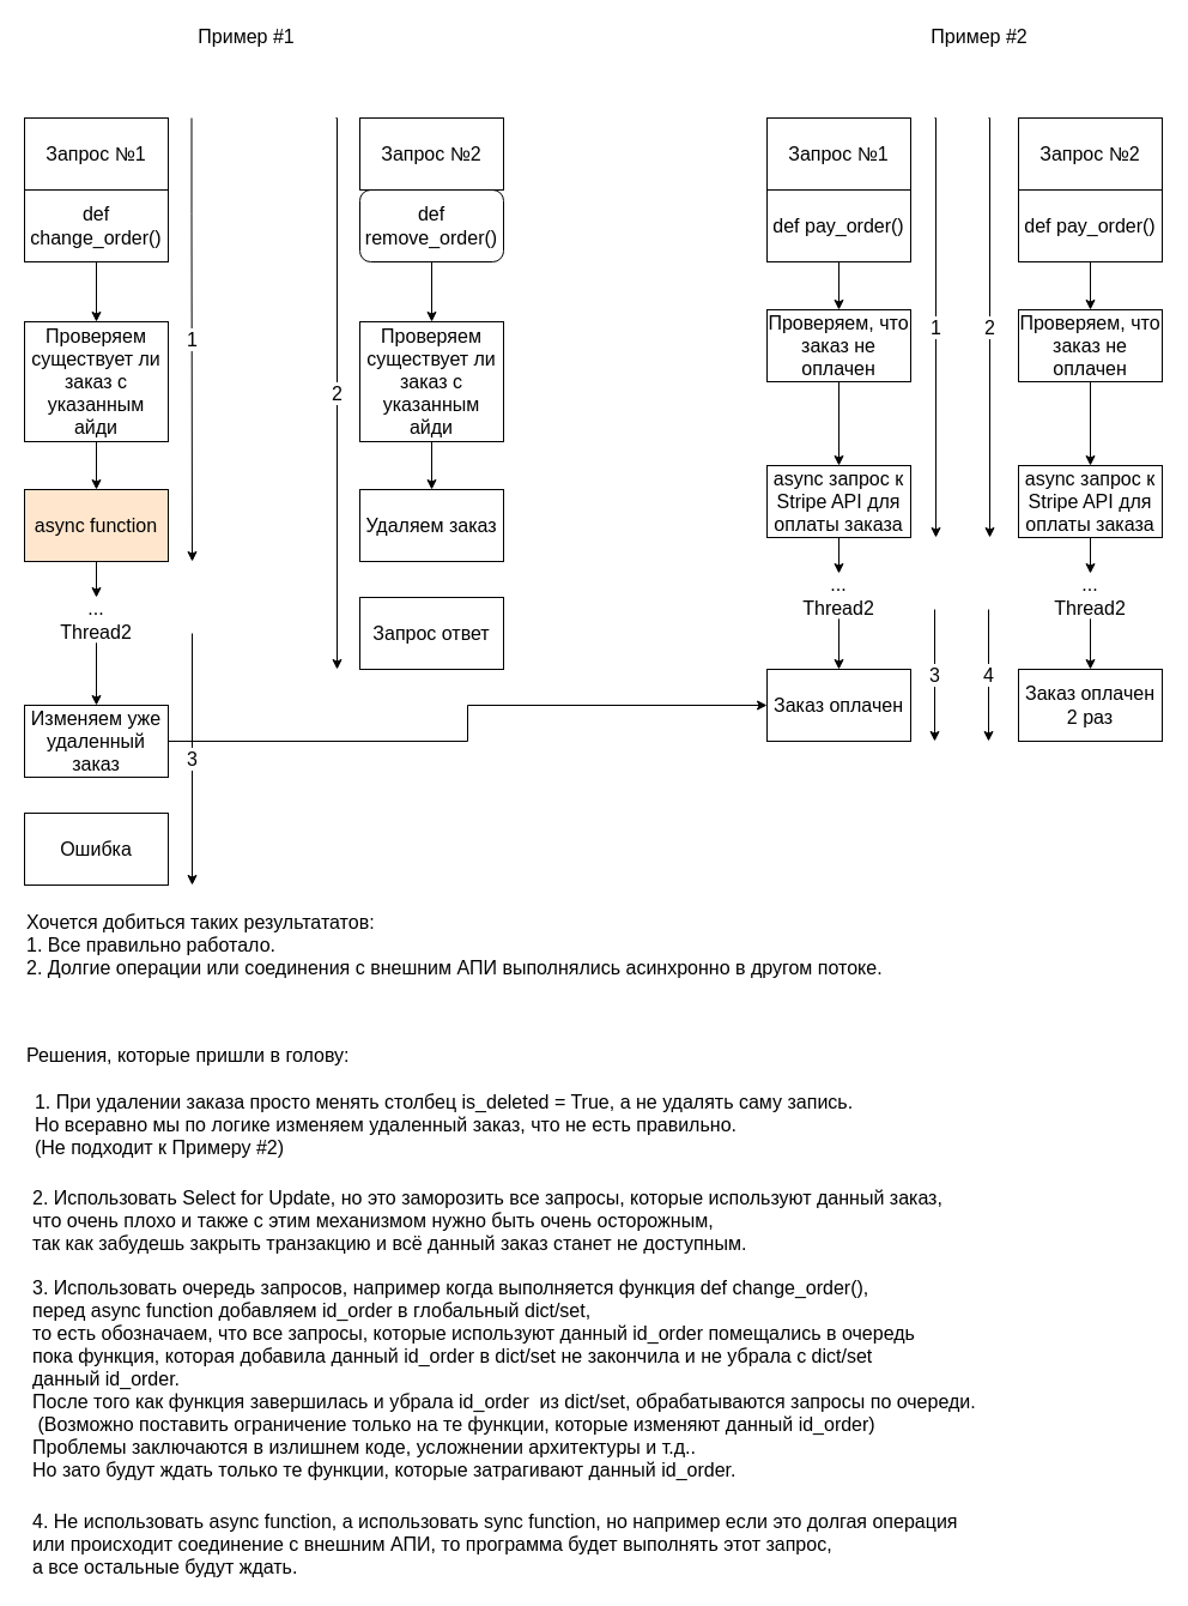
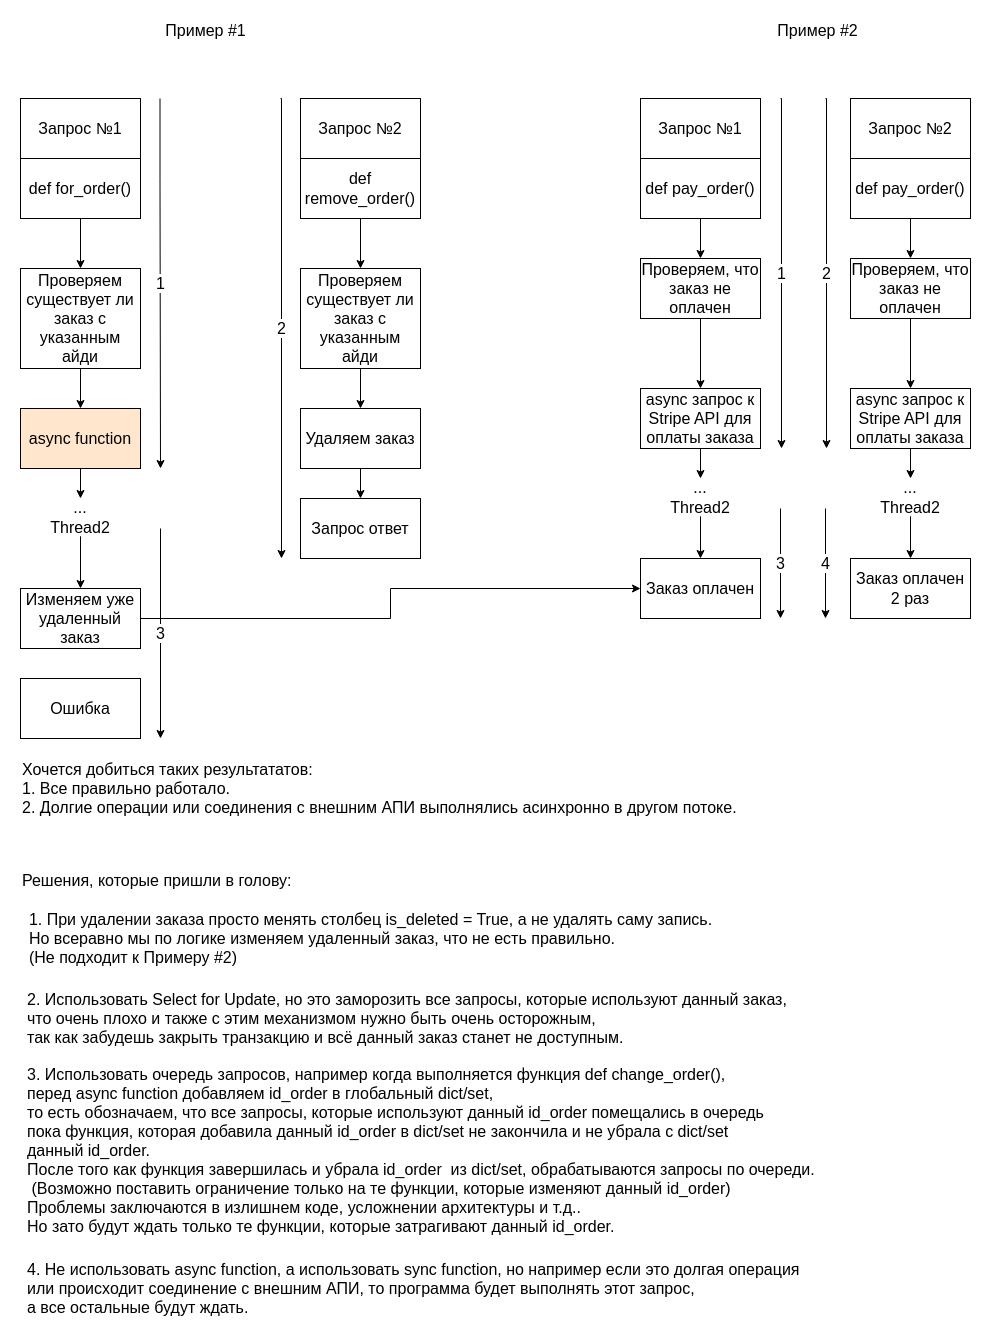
  <mxCell id="0" />
  <mxCell id="1" parent="0" />
  <mxCell id="2" value="" style="edgeStyle=orthogonalEdgeStyle;rounded=0;orthogonalLoop=1;jettySize=auto;html=1;fontSize=16;" edge="1" parent="1" source="3" target="5"><mxGeometry relative="1" as="geometry" /></mxCell>
- <mxCell id="3" value="def change_order()" style="rounded=0;whiteSpace=wrap;html=1;fontSize=16;" vertex="1" parent="1"><mxGeometry x="20" y="158" width="120" height="60" as="geometry" /></mxCell>
+ <mxCell id="3" value="def for_order()" style="rounded=0;whiteSpace=wrap;html=1;fontSize=16;" vertex="1" parent="1"><mxGeometry x="20" y="158" width="120" height="60" as="geometry" /></mxCell>
  <mxCell id="4" style="edgeStyle=orthogonalEdgeStyle;rounded=0;orthogonalLoop=1;jettySize=auto;html=1;entryX=0.5;entryY=0;entryDx=0;entryDy=0;fontSize=16;" edge="1" parent="1" source="5" target="11"><mxGeometry relative="1" as="geometry" /></mxCell>
  <mxCell id="5" value="Проверяем существует ли заказ с указанным айди" style="rounded=0;whiteSpace=wrap;html=1;fontSize=16;" vertex="1" parent="1"><mxGeometry x="20" y="268" width="120" height="100" as="geometry" /></mxCell>
  <mxCell id="6" style="edgeStyle=orthogonalEdgeStyle;rounded=0;orthogonalLoop=1;jettySize=auto;html=1;entryX=0.5;entryY=0;entryDx=0;entryDy=0;fontSize=16;" edge="1" parent="1" source="7" target="9"><mxGeometry relative="1" as="geometry" /></mxCell>
- <mxCell id="7" value="def remove_order()" style="whiteSpace=wrap;html=1;fontSize=16;rounded=1;" vertex="1" parent="1"><mxGeometry x="300" y="158" width="120" height="60" as="geometry" /></mxCell>
+ <mxCell id="7" value="def remove_order()" style="rounded=0;whiteSpace=wrap;html=1;fontSize=16;" vertex="1" parent="1"><mxGeometry x="300" y="158" width="120" height="60" as="geometry" /></mxCell>
  <mxCell id="8" style="edgeStyle=orthogonalEdgeStyle;rounded=0;orthogonalLoop=1;jettySize=auto;html=1;entryX=0.5;entryY=0;entryDx=0;entryDy=0;fontSize=16;" edge="1" parent="1" source="9" target="16"><mxGeometry relative="1" as="geometry" /></mxCell>
  <mxCell id="9" value="Проверяем существует ли заказ с указанным айди" style="rounded=0;whiteSpace=wrap;html=1;fontSize=16;" vertex="1" parent="1"><mxGeometry x="300" y="268" width="120" height="100" as="geometry" /></mxCell>
  <mxCell id="10" style="edgeStyle=orthogonalEdgeStyle;rounded=0;orthogonalLoop=1;jettySize=auto;html=1;fontSize=16;entryX=0.5;entryY=0;entryDx=0;entryDy=0;" edge="1" parent="1" source="11" target="47"><mxGeometry relative="1" as="geometry"><mxPoint x="80" y="528" as="targetPoint" /></mxGeometry></mxCell>
  <mxCell id="11" value="async function" style="rounded=0;whiteSpace=wrap;html=1;fontSize=16;fillColor=#ffe6cc;" vertex="1" parent="1"><mxGeometry x="20" y="408" width="120" height="60" as="geometry" /></mxCell>
  <mxCell id="12" value="" style="edgeStyle=orthogonalEdgeStyle;rounded=0;orthogonalLoop=1;jettySize=auto;html=1;fontSize=16;" edge="1" parent="1" source="13" target="38"><mxGeometry relative="1" as="geometry" /></mxCell>
  <mxCell id="13" value="Изменяем уже удаленный заказ" style="rounded=0;whiteSpace=wrap;html=1;fontSize=16;" vertex="1" parent="1"><mxGeometry x="20" y="588" width="120" height="60" as="geometry" /></mxCell>
  <mxCell id="14" value="Ошибка" style="rounded=0;whiteSpace=wrap;html=1;fontSize=16;" vertex="1" parent="1"><mxGeometry x="20" y="678" width="120" height="60" as="geometry" /></mxCell>
+ <mxCell id="15" value="" style="edgeStyle=orthogonalEdgeStyle;rounded=0;orthogonalLoop=1;jettySize=auto;html=1;fontSize=16;" edge="1" parent="1" source="16" target="17"><mxGeometry relative="1" as="geometry" /></mxCell>
  <mxCell id="16" value="Удаляем заказ" style="rounded=0;whiteSpace=wrap;html=1;fontSize=16;" vertex="1" parent="1"><mxGeometry x="300" y="408" width="120" height="60" as="geometry" /></mxCell>
  <mxCell id="17" value="Запрос ответ" style="rounded=0;whiteSpace=wrap;html=1;fontSize=16;" vertex="1" parent="1"><mxGeometry x="300" y="498" width="120" height="60" as="geometry" /></mxCell>
  <mxCell id="18" value="1. При удалении заказа просто менять столбец is_deleted = True, а не удалять саму запись.&lt;br&gt;&lt;div style=&quot;text-align: left&quot;&gt;&lt;span&gt;Но всеравно мы по логике изменяем удаленный заказ, что не есть правильно.&amp;nbsp;&lt;/span&gt;&lt;/div&gt;&lt;div style=&quot;text-align: left&quot;&gt;&lt;span&gt;(Не подходит к Примеру #2)&lt;/span&gt;&lt;/div&gt;" style="text;html=1;align=center;verticalAlign=middle;resizable=0;points=[];autosize=1;fontSize=16;" vertex="1" parent="1"><mxGeometry x="20" y="908" width="700" height="60" as="geometry" /></mxCell>
  <mxCell id="19" value="2. Использовать Select for Update, но это заморозить все запросы, которые используют данный заказ,&lt;br&gt;что очень плохо и также с этим механизмом нужно быть очень осторожным, &lt;br&gt;так как забудешь закрыть транзакцию и всё данный заказ станет не доступным." style="text;html=1;align=left;verticalAlign=middle;resizable=0;points=[];autosize=1;fontSize=16;" vertex="1" parent="1"><mxGeometry x="25" y="988" width="780" height="60" as="geometry" /></mxCell>
  <mxCell id="20" value="3. Использовать очередь запросов, например когда выполняется функция def change_order(), &#10;перед async function добавляем id_order в глобальный dict/set, &#10;то есть обозначаем, что все запросы, которые используют данный id_order помещались в очередь&#10;пока функция, которая добавила данный id_order в dict/set не закончила и не убрала с dict/set &#10;данный id_order. &#10;После того как функция завершилась и убрала id_order  из dict/set, обрабатываются запросы по очереди.&#10; (Возможно поставить ограничение только на те функции, которые изменяют данный id_order)&#10;Проблемы заключаются в излишнем коде, усложнении архитектуры и т.д.. &#10;Но зато будут ждать только те функции, которые затрагивают данный id_order.&#10;" style="text;align=left;verticalAlign=middle;resizable=0;points=[];autosize=1;fontSize=16;" vertex="1" parent="1"><mxGeometry x="25" y="1068" width="800" height="180" as="geometry" /></mxCell>
  <mxCell id="21" value="4. Не использовать async function, а использовать sync function, но например если это долгая операция&lt;br&gt;или происходит соединение с внешним АПИ, то программа будет выполнять этот запрос,&lt;br&gt;а все остальные будут ждать.&amp;nbsp;" style="text;html=1;align=left;verticalAlign=middle;resizable=0;points=[];autosize=1;fontSize=16;" vertex="1" parent="1"><mxGeometry x="25" y="1258" width="790" height="60" as="geometry" /></mxCell>
  <mxCell id="22" value="Запрос №1" style="rounded=0;whiteSpace=wrap;html=1;fontSize=16;align=center;" vertex="1" parent="1"><mxGeometry x="20" y="98" width="120" height="60" as="geometry" /></mxCell>
  <mxCell id="23" value="Запрос №2" style="rounded=0;whiteSpace=wrap;html=1;fontSize=16;align=center;" vertex="1" parent="1"><mxGeometry x="300" y="98" width="120" height="60" as="geometry" /></mxCell>
  <mxCell id="24" value="&lt;span style=&quot;white-space: normal&quot;&gt;Запрос №1&lt;/span&gt;" style="rounded=0;whiteSpace=wrap;html=1;fontSize=16;align=center;" vertex="1" parent="1"><mxGeometry x="640" y="98" width="120" height="60" as="geometry" /></mxCell>
  <mxCell id="25" value="&lt;span style=&quot;white-space: normal&quot;&gt;Запрос №2&lt;/span&gt;" style="rounded=0;whiteSpace=wrap;html=1;fontSize=16;align=center;" vertex="1" parent="1"><mxGeometry x="850" y="98" width="120" height="60" as="geometry" /></mxCell>
  <mxCell id="26" style="edgeStyle=orthogonalEdgeStyle;rounded=0;orthogonalLoop=1;jettySize=auto;html=1;entryX=0.5;entryY=0;entryDx=0;entryDy=0;fontSize=16;" edge="1" parent="1" source="27" target="31"><mxGeometry relative="1" as="geometry" /></mxCell>
  <mxCell id="27" value="def pay_order()" style="rounded=0;whiteSpace=wrap;html=1;fontSize=16;" vertex="1" parent="1"><mxGeometry x="640" y="158" width="120" height="60" as="geometry" /></mxCell>
  <mxCell id="28" style="edgeStyle=orthogonalEdgeStyle;rounded=0;orthogonalLoop=1;jettySize=auto;html=1;entryX=0.5;entryY=0;entryDx=0;entryDy=0;fontSize=16;" edge="1" parent="1" source="29" target="33"><mxGeometry relative="1" as="geometry" /></mxCell>
  <mxCell id="29" value="def pay_order()" style="rounded=0;whiteSpace=wrap;html=1;fontSize=16;" vertex="1" parent="1"><mxGeometry x="850" y="158" width="120" height="60" as="geometry" /></mxCell>
  <mxCell id="30" style="edgeStyle=orthogonalEdgeStyle;rounded=0;orthogonalLoop=1;jettySize=auto;html=1;entryX=0.5;entryY=0;entryDx=0;entryDy=0;fontSize=16;" edge="1" parent="1" source="31" target="35"><mxGeometry relative="1" as="geometry" /></mxCell>
  <mxCell id="31" value="Проверяем, что заказ не оплачен" style="rounded=0;whiteSpace=wrap;html=1;fontSize=16;align=center;" vertex="1" parent="1"><mxGeometry x="640" y="258" width="120" height="60" as="geometry" /></mxCell>
  <mxCell id="32" style="edgeStyle=orthogonalEdgeStyle;rounded=0;orthogonalLoop=1;jettySize=auto;html=1;entryX=0.5;entryY=0;entryDx=0;entryDy=0;fontSize=16;" edge="1" parent="1" source="33" target="37"><mxGeometry relative="1" as="geometry" /></mxCell>
  <mxCell id="33" value="Проверяем, что заказ не оплачен" style="rounded=0;whiteSpace=wrap;html=1;fontSize=16;align=center;" vertex="1" parent="1"><mxGeometry x="850" y="258" width="120" height="60" as="geometry" /></mxCell>
  <mxCell id="34" style="edgeStyle=orthogonalEdgeStyle;rounded=0;orthogonalLoop=1;jettySize=auto;html=1;entryX=0.5;entryY=0;entryDx=0;entryDy=0;fontSize=16;" edge="1" parent="1" source="35" target="50"><mxGeometry relative="1" as="geometry" /></mxCell>
  <mxCell id="35" value="async запрос к Stripe API для оплаты заказа" style="rounded=0;whiteSpace=wrap;html=1;fontSize=16;" vertex="1" parent="1"><mxGeometry x="640" y="388" width="120" height="60" as="geometry" /></mxCell>
  <mxCell id="36" style="edgeStyle=orthogonalEdgeStyle;rounded=0;orthogonalLoop=1;jettySize=auto;html=1;entryX=0.5;entryY=0;entryDx=0;entryDy=0;fontSize=16;" edge="1" parent="1" source="37" target="52"><mxGeometry relative="1" as="geometry" /></mxCell>
  <mxCell id="37" value="async запрос к Stripe API для оплаты заказа" style="rounded=0;whiteSpace=wrap;html=1;fontSize=16;" vertex="1" parent="1"><mxGeometry x="850" y="388" width="120" height="60" as="geometry" /></mxCell>
  <mxCell id="38" value="Заказ оплачен" style="rounded=0;whiteSpace=wrap;html=1;fontSize=16;align=center;" vertex="1" parent="1"><mxGeometry x="640" y="558" width="120" height="60" as="geometry" /></mxCell>
  <mxCell id="39" value="Заказ оплачен&lt;br&gt;2 раз" style="rounded=0;whiteSpace=wrap;html=1;fontSize=16;align=center;" vertex="1" parent="1"><mxGeometry x="850" y="558" width="120" height="60" as="geometry" /></mxCell>
  <mxCell id="40" value="Хочется добиться таких результататов:&lt;br&gt;1. Все правильно работало.&lt;br&gt;2. Долгие операции или соединения с внешним АПИ выполнялись асинхронно в другом потоке." style="text;html=1;align=left;verticalAlign=middle;resizable=0;points=[];autosize=1;fontSize=16;" vertex="1" parent="1"><mxGeometry x="20" y="758" width="730" height="60" as="geometry" /></mxCell>
  <mxCell id="41" value="Решения, которые пришли в голову:" style="text;html=1;align=left;verticalAlign=middle;resizable=0;points=[];autosize=1;fontSize=16;" vertex="1" parent="1"><mxGeometry x="20" y="870" width="280" height="20" as="geometry" /></mxCell>
  <mxCell id="42" value="Пример #1" style="text;html=1;align=center;verticalAlign=middle;resizable=0;points=[];autosize=1;fontSize=16;" vertex="1" parent="1"><mxGeometry x="155" y="20" width="100" height="20" as="geometry" /></mxCell>
  <mxCell id="43" value="Пример #2" style="text;html=1;align=center;verticalAlign=middle;resizable=0;points=[];autosize=1;fontSize=16;" vertex="1" parent="1"><mxGeometry x="767" y="20" width="100" height="20" as="geometry" /></mxCell>
  <mxCell id="44" value="1" style="edgeStyle=orthogonalEdgeStyle;rounded=0;orthogonalLoop=1;jettySize=auto;html=1;fontSize=16;" edge="1" parent="1"><mxGeometry relative="1" as="geometry"><mxPoint x="159.5" y="98" as="sourcePoint" /><mxPoint x="160" y="468" as="targetPoint" /><Array as="points"><mxPoint x="160" y="178" /><mxPoint x="160" y="178" /></Array></mxGeometry></mxCell>
  <mxCell id="45" value="2" style="edgeStyle=orthogonalEdgeStyle;rounded=0;orthogonalLoop=1;jettySize=auto;html=1;fontSize=16;" edge="1" parent="1"><mxGeometry relative="1" as="geometry"><mxPoint x="280" y="98" as="sourcePoint" /><mxPoint x="281" y="558" as="targetPoint" /><Array as="points"><mxPoint x="281" y="98" /></Array></mxGeometry></mxCell>
  <mxCell id="46" style="edgeStyle=orthogonalEdgeStyle;rounded=0;orthogonalLoop=1;jettySize=auto;html=1;entryX=0.5;entryY=0;entryDx=0;entryDy=0;fontSize=16;" edge="1" parent="1" source="47" target="13"><mxGeometry relative="1" as="geometry" /></mxCell>
  <mxCell id="47" value="...&lt;br&gt;Thread2" style="rounded=0;whiteSpace=wrap;html=1;fontSize=16;align=center;fillColor=none;strokeColor=none;" vertex="1" parent="1"><mxGeometry x="40" y="498" width="80" height="37.8" as="geometry" /></mxCell>
  <mxCell id="48" value="3" style="endArrow=classic;html=1;fontSize=16;" edge="1" parent="1"><mxGeometry width="50" height="50" relative="1" as="geometry"><mxPoint x="160" y="528" as="sourcePoint" /><mxPoint x="160" y="738" as="targetPoint" /></mxGeometry></mxCell>
  <mxCell id="49" style="edgeStyle=orthogonalEdgeStyle;rounded=0;orthogonalLoop=1;jettySize=auto;html=1;entryX=0.5;entryY=0;entryDx=0;entryDy=0;fontSize=16;" edge="1" parent="1" source="50" target="38"><mxGeometry relative="1" as="geometry" /></mxCell>
  <mxCell id="50" value="...&lt;br&gt;Thread2" style="rounded=0;whiteSpace=wrap;html=1;fontSize=16;align=center;fillColor=none;strokeColor=none;" vertex="1" parent="1"><mxGeometry x="660" y="478" width="80" height="37.8" as="geometry" /></mxCell>
  <mxCell id="51" style="edgeStyle=orthogonalEdgeStyle;rounded=0;orthogonalLoop=1;jettySize=auto;html=1;entryX=0.5;entryY=0;entryDx=0;entryDy=0;fontSize=16;" edge="1" parent="1" source="52" target="39"><mxGeometry relative="1" as="geometry" /></mxCell>
  <mxCell id="52" value="...&lt;br&gt;Thread2" style="rounded=0;whiteSpace=wrap;html=1;fontSize=16;align=center;fillColor=none;strokeColor=none;" vertex="1" parent="1"><mxGeometry x="870" y="478" width="80" height="37.8" as="geometry" /></mxCell>
  <mxCell id="53" value="1" style="edgeStyle=orthogonalEdgeStyle;rounded=0;orthogonalLoop=1;jettySize=auto;html=1;fontSize=16;" edge="1" parent="1"><mxGeometry relative="1" as="geometry"><mxPoint x="780" y="98" as="sourcePoint" /><mxPoint x="781" y="448" as="targetPoint" /><Array as="points"><mxPoint x="781" y="98" /></Array></mxGeometry></mxCell>
  <mxCell id="54" value="2" style="edgeStyle=orthogonalEdgeStyle;rounded=0;orthogonalLoop=1;jettySize=auto;html=1;fontSize=16;" edge="1" parent="1"><mxGeometry relative="1" as="geometry"><mxPoint x="825" y="98" as="sourcePoint" /><mxPoint x="826" y="448" as="targetPoint" /><Array as="points"><mxPoint x="826" y="98" /></Array></mxGeometry></mxCell>
  <mxCell id="55" value="3" style="endArrow=classic;html=1;fontSize=16;" edge="1" parent="1"><mxGeometry width="50" height="50" relative="1" as="geometry"><mxPoint x="780" y="508" as="sourcePoint" /><mxPoint x="780" y="618" as="targetPoint" /></mxGeometry></mxCell>
  <mxCell id="56" value="4" style="endArrow=classic;html=1;fontSize=16;" edge="1" parent="1"><mxGeometry width="50" height="50" relative="1" as="geometry"><mxPoint x="825" y="508" as="sourcePoint" /><mxPoint x="825" y="618" as="targetPoint" /></mxGeometry></mxCell>
